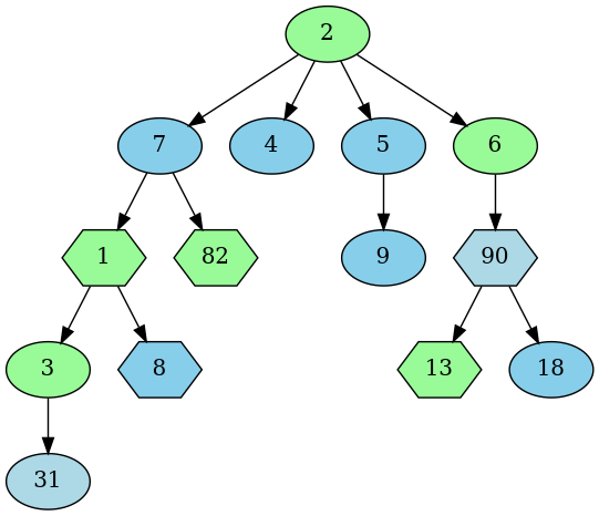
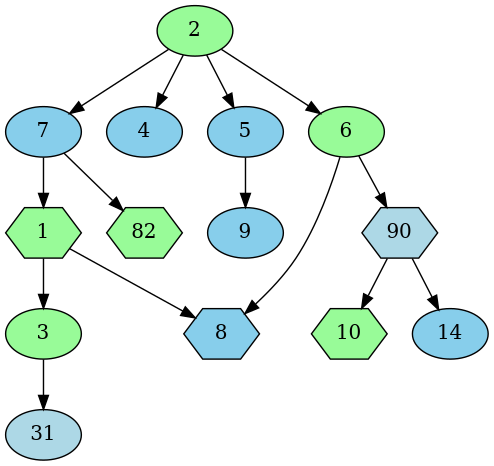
  digraph {
    node [fillcolor=palegreen shape=ellipse style=filled]
    1 [alpha=35.72 shape=hexagon]
    3 [alpha=42.24]
    8 [alpha=22.79 fillcolor=skyblue shape=hexagon]
    n4 [alpha=37.99 fillcolor=lightblue label=31]
    7 [alpha=35.03 fillcolor=skyblue]
    n6 [alpha=20.52 label=82 shape=hexagon]
    2 [alpha=37.10]
    4 [alpha=47.12 fillcolor=skyblue]
    5 [alpha=39.42 fillcolor=skyblue]
    6 [alpha=46.50]
    9 [alpha=33.05 fillcolor=skyblue]
    n12 [alpha=27.78 fillcolor=lightblue label=90 shape=hexagon]
-   13 [alpha=29.33 shape=hexagon]
-   14 [alpha=23.41 fillcolor=skyblue label=18]
+   13 [alpha=29.33 shape=hexagon label=10]
+   14 [alpha=23.41 fillcolor=skyblue]
    1 -> 3
    1 -> 8
    3 -> n4
    7 -> 1
    7 -> n6
    2 -> 7
    2 -> 4
    2 -> 5
    2 -> 6
    5 -> 9
+   6 -> 8
    6 -> n12
    n12 -> 13
    n12 -> 14
  }
